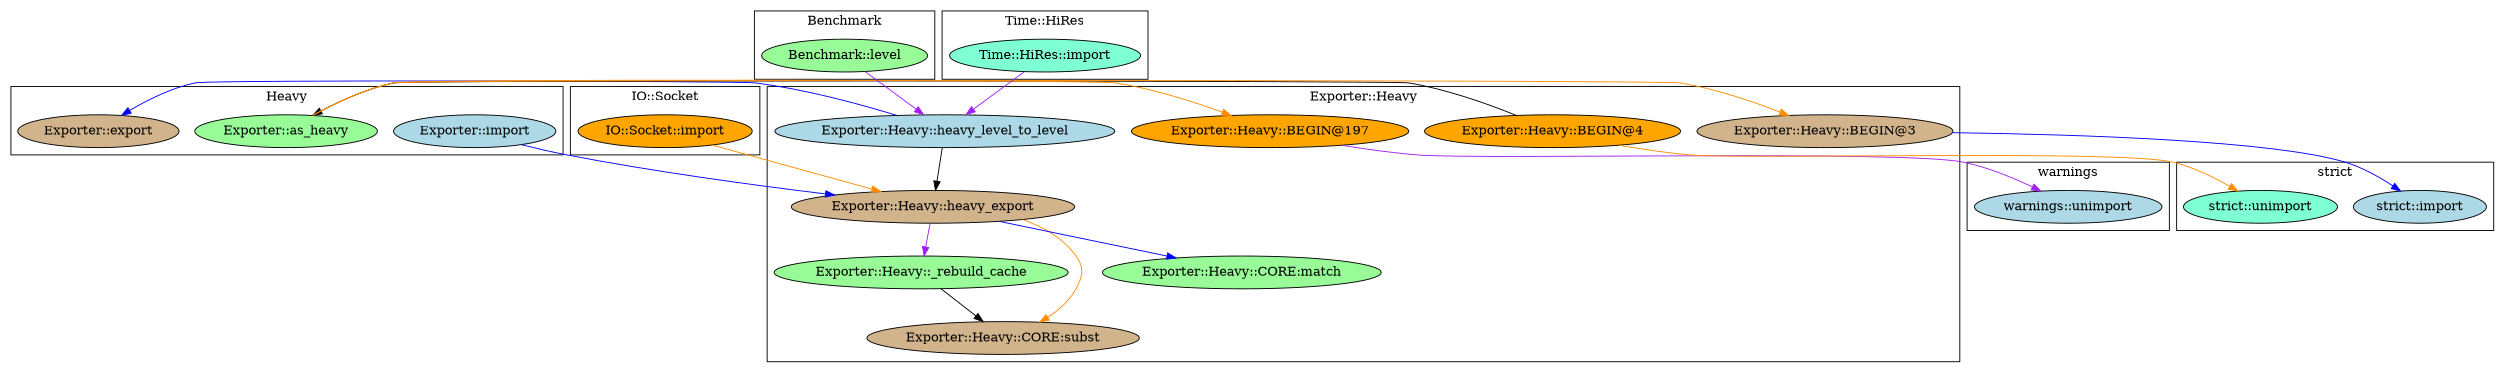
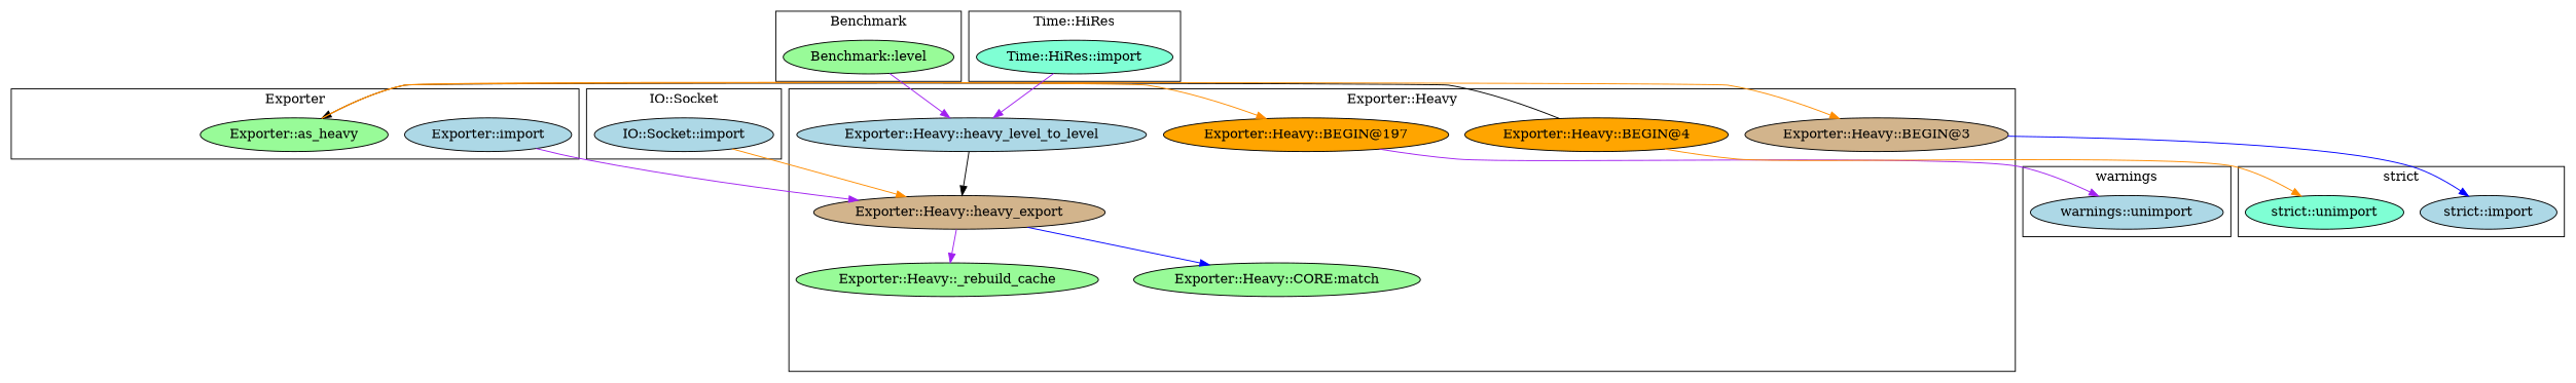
  digraph {
    node [fillcolor=lightblue style=filled]
    edge [color=purple]
    "strict::import"
    "strict::unimport" [fillcolor=aquamarine]
    "warnings::unimport"
    "Exporter::Heavy::_rebuild_cache" [fillcolor=palegreen]
    "Exporter::Heavy::BEGIN@197" [fillcolor=orange]
-   "Exporter::Heavy::CORE:subst" [fillcolor=tan]
    n7 [label="Exporter::Heavy::heavy_level_to_level"]
    "Exporter::Heavy::BEGIN@4" [fillcolor=orange]
    "Exporter::Heavy::CORE:match" [fillcolor=palegreen]
    "Exporter::Heavy::heavy_export" [fillcolor=tan]
    "Exporter::Heavy::BEGIN@3" [fillcolor=tan]
    "Exporter::import"
    "Exporter::as_heavy" [fillcolor=palegreen]
-   "Exporter::export" [fillcolor=tan]
-   "IO::Socket::import" [fillcolor=orange]
+   "IO::Socket::import"
    n16 [fillcolor=palegreen label="Benchmark::level"]
    "Time::HiRes::import" [fillcolor=aquamarine]
    subgraph cluster_1 {
      label="strict"
      "strict::import"
      "strict::unimport"
    }
    subgraph cluster_2 {
      label=warnings
      "warnings::unimport"
    }
    subgraph cluster_3 {
      label="Exporter::Heavy"
      "Exporter::Heavy::_rebuild_cache"
      "Exporter::Heavy::BEGIN@197"
-     "Exporter::Heavy::CORE:subst"
      n7
      "Exporter::Heavy::BEGIN@4"
      "Exporter::Heavy::CORE:match"
      "Exporter::Heavy::heavy_export"
      "Exporter::Heavy::BEGIN@3"
    }
    subgraph cluster_4 {
-     label=Heavy
+     label=Exporter
      "Exporter::import"
      "Exporter::as_heavy"
-     "Exporter::export"
    }
    subgraph cluster_5 {
      label="IO::Socket"
      "IO::Socket::import"
    }
    subgraph cluster_6 {
      label=Benchmark
      n16
    }
    subgraph cluster_7 {
      label="Time::HiRes"
      "Time::HiRes::import"
    }
-   "Exporter::Heavy::_rebuild_cache" -> "Exporter::Heavy::CORE:subst" [color=black]
    "Exporter::Heavy::BEGIN@197" -> "warnings::unimport"
    n7 -> "Exporter::Heavy::heavy_export" [color=black]
-   n7 -> "Exporter::export" [color=blue]
    "Exporter::Heavy::BEGIN@4" -> "strict::unimport" [color=darkorange]
    "Exporter::Heavy::BEGIN@4" -> "Exporter::as_heavy" [color=black]
    "Exporter::Heavy::heavy_export" -> "Exporter::Heavy::_rebuild_cache"
-   "Exporter::Heavy::heavy_export" -> "Exporter::Heavy::CORE:subst" [color=darkorange]
    "Exporter::Heavy::heavy_export" -> "Exporter::Heavy::CORE:match" [color=blue]
    "Exporter::Heavy::BEGIN@3" -> "strict::import" [color=blue]
-   "Exporter::import" -> "Exporter::Heavy::heavy_export" [color=blue]
+   "Exporter::import" -> "Exporter::Heavy::heavy_export"
    "Exporter::as_heavy" -> "Exporter::Heavy::BEGIN@197" [color=darkorange]
    "Exporter::as_heavy" -> "Exporter::Heavy::BEGIN@3" [color=darkorange]
    "IO::Socket::import" -> "Exporter::Heavy::heavy_export" [color=darkorange]
    n16 -> n7
    "Time::HiRes::import" -> n7
  }
